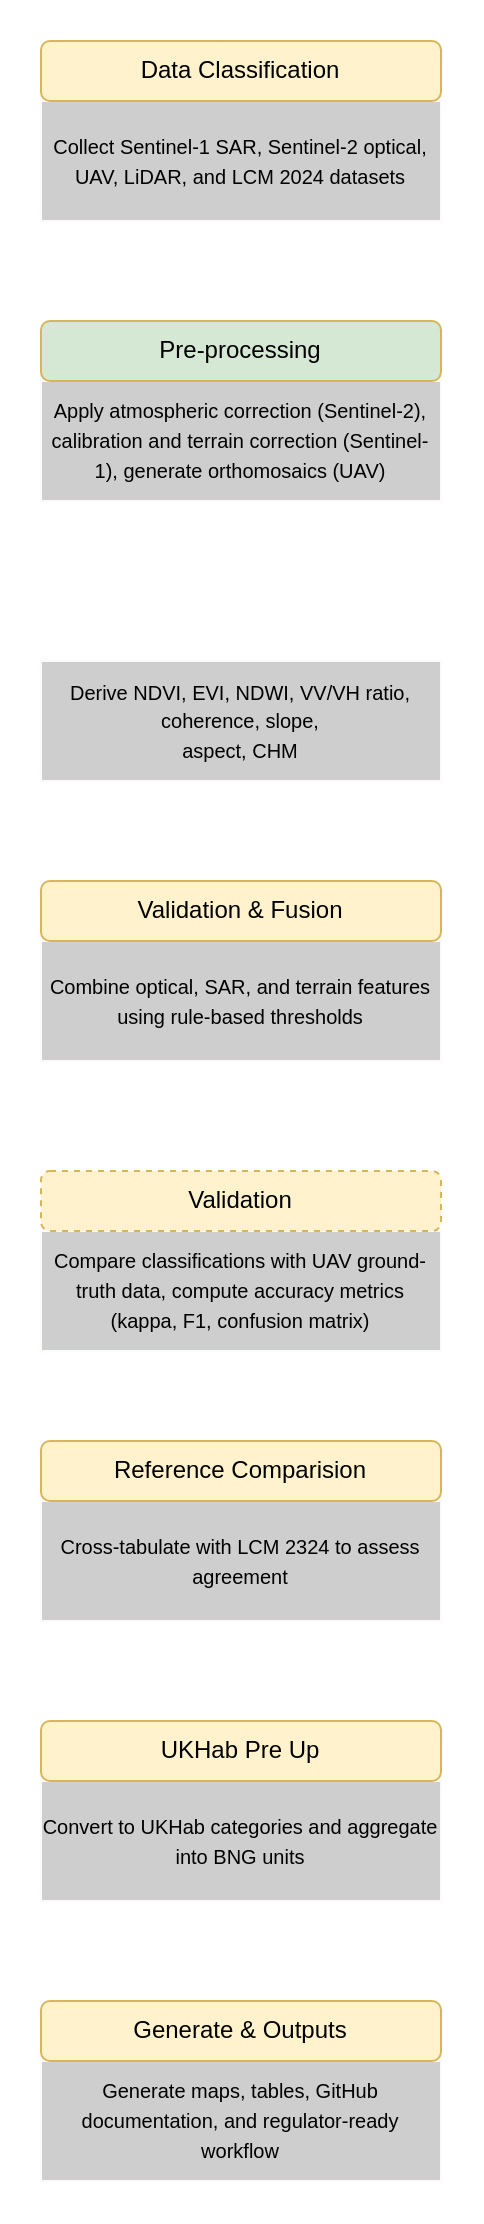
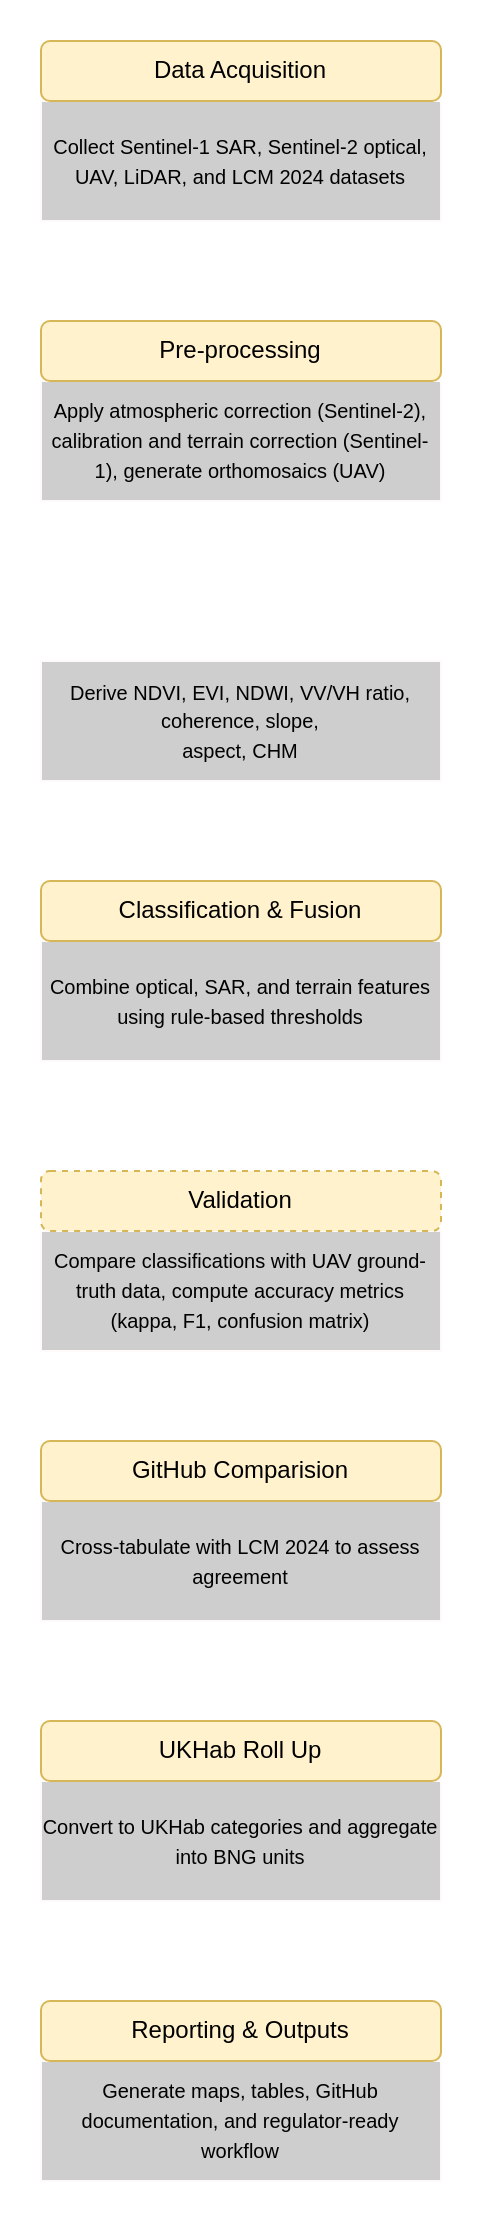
  <mxCell id="0" />
  <mxCell id="1" parent="0" />
  <mxCell id="2" value="" style="group" vertex="1" connectable="0" parent="1"><mxGeometry x="20" y="20" width="200" height="90" as="geometry" /></mxCell>
  <mxCell id="3" value="&lt;span style=&quot;line-height: 115%; font-family: Aptos, sans-serif;&quot;&gt;&lt;font style=&quot;font-size: 10px;&quot;&gt;Collect Sentinel-1 SAR, Sentinel-2 optical, UAV, LiDAR, and LCM 2024 datasets&lt;/font&gt;&lt;/span&gt;" style="rounded=0;whiteSpace=wrap;html=1;align=center;strokeColor=light-dark(#fffafa, #ededed);fillColor=light-dark(#cfcece, #ededed);" vertex="1" parent="2"><mxGeometry y="30" width="200" height="60" as="geometry" /></mxCell>
- <mxCell id="4" value="Data Classification" style="rounded=1;whiteSpace=wrap;html=1;fillColor=#fff2cc;strokeColor=#d6b656;" vertex="1" parent="2"><mxGeometry width="200" height="30" as="geometry" /></mxCell>
+ <mxCell id="4" value="Data Acquisition" style="rounded=1;whiteSpace=wrap;html=1;fillColor=#fff2cc;strokeColor=#d6b656;" vertex="1" parent="2"><mxGeometry width="200" height="30" as="geometry" /></mxCell>
  <mxCell id="5" value="" style="group" vertex="1" connectable="0" parent="1"><mxGeometry x="20" y="160" width="200" height="90" as="geometry" /></mxCell>
  <mxCell id="6" value="&lt;span style=&quot;line-height: 115%; font-family: Aptos, sans-serif;&quot;&gt;&lt;font style=&quot;font-size: 10px;&quot;&gt;Apply atmospheric correction (Sentinel-2), calibration and terrain correction (Sentinel-1), generate orthomosaics (UAV)&lt;/font&gt;&lt;/span&gt;" style="rounded=0;whiteSpace=wrap;html=1;align=center;strokeColor=light-dark(#fffafa, #ededed);fillColor=light-dark(#cfcece, #ededed);" vertex="1" parent="5"><mxGeometry y="30" width="200" height="60" as="geometry" /></mxCell>
- <mxCell id="7" value="Pre-processing" style="rounded=1;whiteSpace=wrap;html=1;fillColor=#d5e8d4;strokeColor=#d6b656;" vertex="1" parent="5"><mxGeometry width="200" height="30" as="geometry" /></mxCell>
+ <mxCell id="7" value="Pre-processing" style="rounded=1;whiteSpace=wrap;html=1;fillColor=#fff2cc;strokeColor=#d6b656;" vertex="1" parent="5"><mxGeometry width="200" height="30" as="geometry" /></mxCell>
  <mxCell id="8" value="" style="group" vertex="1" connectable="0" parent="1"><mxGeometry x="20" y="300" width="200" height="90" as="geometry" /></mxCell>
  <mxCell id="9" value="&lt;div&gt;&lt;span style=&quot;background-color: transparent; color: light-dark(rgb(0, 0, 0), rgb(255, 255, 255)); font-family: Aptos, sans-serif; font-size: 10px;&quot;&gt;Derive NDVI, EVI, NDWI, VV/VH ratio, coherence, slope,&lt;/span&gt;&lt;/div&gt;&lt;div&gt;&lt;font face=&quot;Aptos, sans-serif&quot;&gt;&lt;span style=&quot;font-size: 10px;&quot;&gt;aspect, CHM&lt;/span&gt;&lt;/font&gt;&lt;/div&gt;" style="rounded=0;whiteSpace=wrap;html=1;align=center;strokeColor=light-dark(#fffafa, #ededed);fillColor=light-dark(#cfcece, #ededed);" vertex="1" parent="8"><mxGeometry y="30" width="200" height="60" as="geometry" /></mxCell>
  <mxCell id="10" value="" style="group" vertex="1" connectable="0" parent="1"><mxGeometry x="20" y="440" width="200" height="90" as="geometry" /></mxCell>
  <mxCell id="11" value="&lt;span style=&quot;line-height: 115%; font-family: Aptos, sans-serif;&quot;&gt;&lt;font style=&quot;font-size: 10px;&quot;&gt;Combine optical, SAR, and terrain features using rule-based thresholds&lt;/font&gt;&lt;/span&gt;" style="rounded=0;whiteSpace=wrap;html=1;align=center;strokeColor=light-dark(#fffafa, #ededed);fillColor=light-dark(#cfcece, #ededed);" vertex="1" parent="10"><mxGeometry y="30" width="200" height="60" as="geometry" /></mxCell>
- <mxCell id="12" value="Validation &amp;amp; Fusion" style="rounded=1;whiteSpace=wrap;html=1;fillColor=#fff2cc;strokeColor=#d6b656;" vertex="1" parent="10"><mxGeometry width="200" height="30" as="geometry" /></mxCell>
+ <mxCell id="12" value="Classification &amp;amp; Fusion" style="rounded=1;whiteSpace=wrap;html=1;fillColor=#fff2cc;strokeColor=#d6b656;" vertex="1" parent="10"><mxGeometry width="200" height="30" as="geometry" /></mxCell>
  <mxCell id="13" value="" style="group" vertex="1" connectable="0" parent="1"><mxGeometry x="20" y="585" width="200" height="90" as="geometry" /></mxCell>
  <mxCell id="14" value="&lt;span style=&quot;line-height: 115%; font-family: Aptos, sans-serif;&quot;&gt;&lt;font style=&quot;font-size: 10px;&quot;&gt;Compare classifications with UAV ground-truth data, compute accuracy metrics (kappa, F1, confusion matrix)&lt;/font&gt;&lt;/span&gt;" style="rounded=0;whiteSpace=wrap;html=1;align=center;strokeColor=light-dark(#fffafa, #ededed);fillColor=light-dark(#cfcece, #ededed);" vertex="1" parent="13"><mxGeometry y="30" width="200" height="60" as="geometry" /></mxCell>
  <mxCell id="15" value="Validation" style="rounded=1;whiteSpace=wrap;html=1;fillColor=#fff2cc;strokeColor=#d6b656;dashed=1;" vertex="1" parent="13"><mxGeometry width="200" height="30" as="geometry" /></mxCell>
  <mxCell id="16" value="" style="group" vertex="1" connectable="0" parent="1"><mxGeometry x="20" y="720" width="200" height="90" as="geometry" /></mxCell>
- <mxCell id="17" value="&lt;span style=&quot;line-height: 115%; font-family: Aptos, sans-serif;&quot;&gt;&lt;font style=&quot;font-size: 10px;&quot;&gt;Cross-tabulate with LCM 2324 to assess agreement&lt;/font&gt;&lt;/span&gt;" style="rounded=0;whiteSpace=wrap;html=1;align=center;strokeColor=light-dark(#fffafa, #ededed);fillColor=light-dark(#cfcece, #ededed);" vertex="1" parent="16"><mxGeometry y="30" width="200" height="60" as="geometry" /></mxCell>
- <mxCell id="18" value="Reference Comparision" style="rounded=1;whiteSpace=wrap;html=1;fillColor=#fff2cc;strokeColor=#d6b656;" vertex="1" parent="16"><mxGeometry width="200" height="30" as="geometry" /></mxCell>
+ <mxCell id="17" value="&lt;span style=&quot;line-height: 115%; font-family: Aptos, sans-serif;&quot;&gt;&lt;font style=&quot;font-size: 10px;&quot;&gt;Cross-tabulate with LCM 2024 to assess agreement&lt;/font&gt;&lt;/span&gt;" style="rounded=0;whiteSpace=wrap;html=1;align=center;strokeColor=light-dark(#fffafa, #ededed);fillColor=light-dark(#cfcece, #ededed);" vertex="1" parent="16"><mxGeometry y="30" width="200" height="60" as="geometry" /></mxCell>
+ <mxCell id="18" value="GitHub Comparision" style="rounded=1;whiteSpace=wrap;html=1;fillColor=#fff2cc;strokeColor=#d6b656;" vertex="1" parent="16"><mxGeometry width="200" height="30" as="geometry" /></mxCell>
  <mxCell id="19" value="" style="group" vertex="1" connectable="0" parent="1"><mxGeometry x="20" y="860" width="200" height="90" as="geometry" /></mxCell>
  <mxCell id="20" value="&lt;span style=&quot;line-height: 115%; font-family: Aptos, sans-serif;&quot;&gt;&lt;font style=&quot;font-size: 10px;&quot;&gt;Convert to UKHab categories and aggregate into BNG units&lt;/font&gt;&lt;/span&gt;" style="rounded=0;whiteSpace=wrap;html=1;align=center;strokeColor=light-dark(#fffafa, #ededed);fillColor=light-dark(#cfcece, #ededed);" vertex="1" parent="19"><mxGeometry y="30" width="200" height="60" as="geometry" /></mxCell>
- <mxCell id="21" value="UKHab Pre Up" style="rounded=1;whiteSpace=wrap;html=1;fillColor=#fff2cc;strokeColor=#d6b656;" vertex="1" parent="19"><mxGeometry width="200" height="30" as="geometry" /></mxCell>
+ <mxCell id="21" value="UKHab Roll Up" style="rounded=1;whiteSpace=wrap;html=1;fillColor=#fff2cc;strokeColor=#d6b656;" vertex="1" parent="19"><mxGeometry width="200" height="30" as="geometry" /></mxCell>
  <mxCell id="22" value="" style="group" vertex="1" connectable="0" parent="1"><mxGeometry x="20" y="1000" width="200" height="90" as="geometry" /></mxCell>
  <mxCell id="23" value="&lt;span style=&quot;line-height: 115%; font-family: Aptos, sans-serif;&quot;&gt;&lt;font style=&quot;font-size: 10px;&quot;&gt;Generate maps, tables, GitHub documentation, and regulator-ready workflow&lt;/font&gt;&lt;/span&gt;" style="rounded=0;whiteSpace=wrap;html=1;align=center;strokeColor=light-dark(#fffafa, #ededed);fillColor=light-dark(#cfcece, #ededed);" vertex="1" parent="22"><mxGeometry y="30" width="200" height="60" as="geometry" /></mxCell>
- <mxCell id="24" value="Generate &amp;amp; Outputs" style="rounded=1;whiteSpace=wrap;html=1;fillColor=#fff2cc;strokeColor=#d6b656;" vertex="1" parent="22"><mxGeometry width="200" height="30" as="geometry" /></mxCell>
+ <mxCell id="24" value="Reporting &amp;amp; Outputs" style="rounded=1;whiteSpace=wrap;html=1;fillColor=#fff2cc;strokeColor=#d6b656;" vertex="1" parent="22"><mxGeometry width="200" height="30" as="geometry" /></mxCell>
